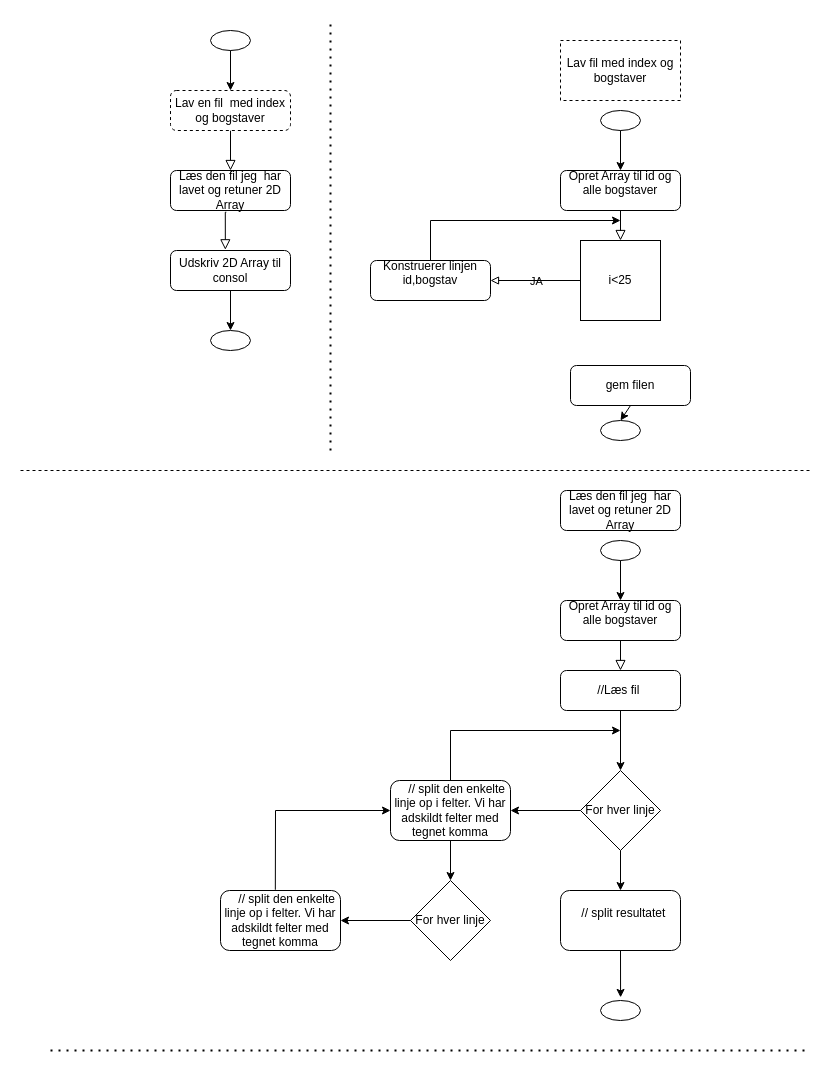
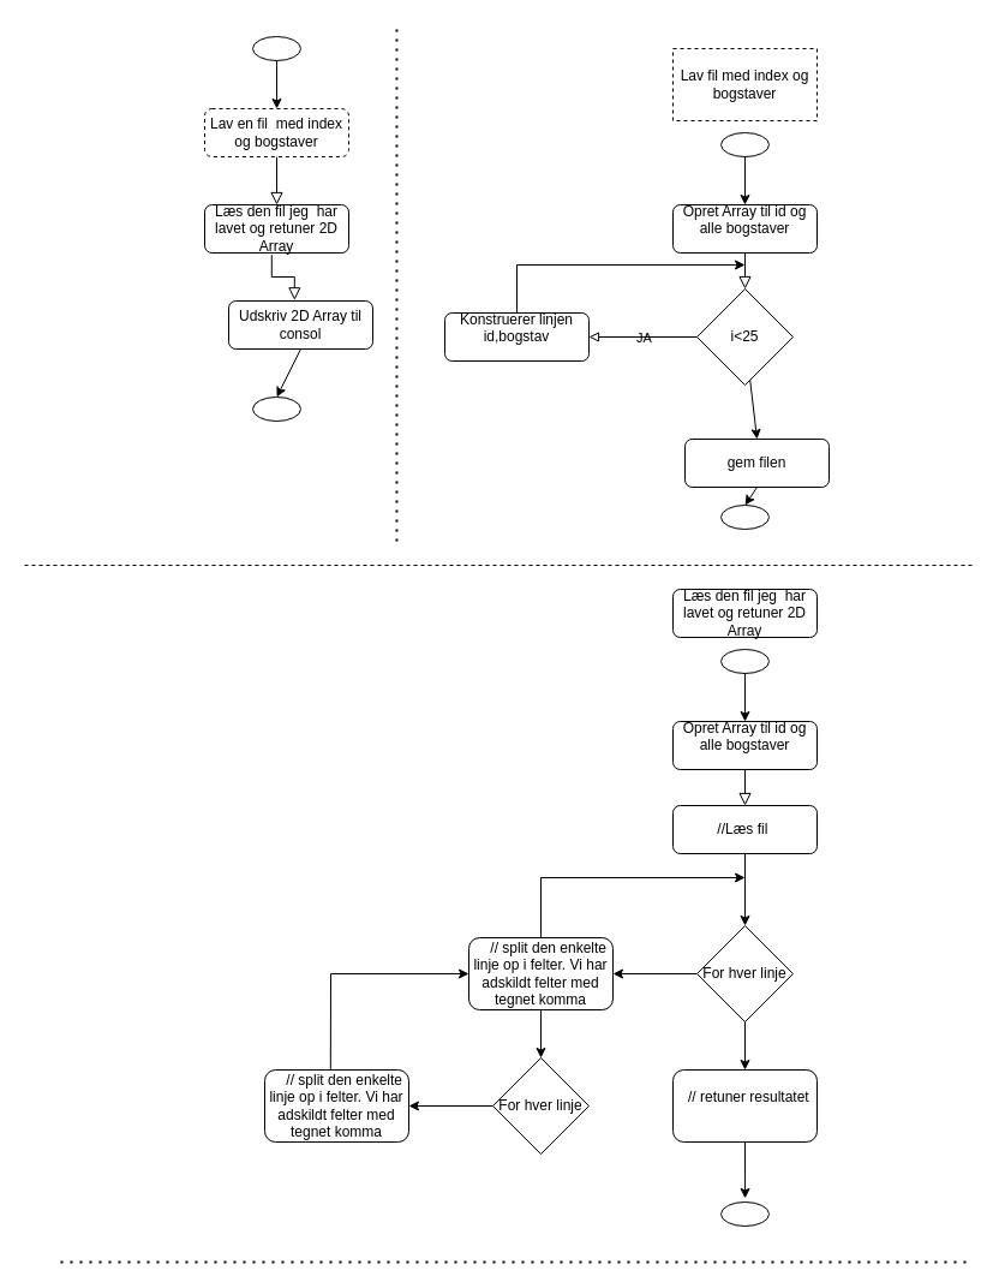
  <mxCell id="0" />
  <mxCell id="1" parent="0" />
  <mxCell id="2" value="" style="rounded=0;html=1;jettySize=auto;orthogonalLoop=1;fontSize=11;endArrow=block;endFill=0;endSize=8;strokeWidth=1;shadow=0;labelBackgroundColor=none;edgeStyle=orthogonalEdgeStyle;entryX=0.5;entryY=0;entryDx=0;entryDy=0;" parent="1" source="3" target="4" edge="1"><mxGeometry relative="1" as="geometry"><mxPoint x="230" y="180" as="targetPoint" /></mxGeometry></mxCell>
  <mxCell id="3" value="Lav en fil&amp;nbsp; med index og bogstaver" style="rounded=1;whiteSpace=wrap;html=1;fontSize=12;glass=0;strokeWidth=1;shadow=0;dashed=1;" parent="1" vertex="1"><mxGeometry x="170" y="90" width="120" height="40" as="geometry" /></mxCell>
  <mxCell id="4" value="Læs den fil jeg&amp;nbsp; har lavet og retuner 2D Array" style="rounded=1;whiteSpace=wrap;html=1;fontSize=12;glass=0;strokeWidth=1;shadow=0;" vertex="1" parent="1"><mxGeometry x="170" y="170" width="120" height="40" as="geometry" /></mxCell>
- <mxCell id="5" value="Udskriv 2D Array til consol" style="rounded=1;whiteSpace=wrap;html=1;fontSize=12;glass=0;strokeWidth=1;shadow=0;" vertex="1" parent="1"><mxGeometry x="170" y="250" width="120" height="40" as="geometry" /></mxCell>
+ <mxCell id="5" value="Udskriv 2D Array til consol" style="rounded=1;whiteSpace=wrap;html=1;fontSize=12;glass=0;strokeWidth=1;shadow=0;" vertex="1" parent="1"><mxGeometry x="190" y="250" width="120" height="40" as="geometry" /></mxCell>
  <mxCell id="6" value="" style="rounded=0;html=1;jettySize=auto;orthogonalLoop=1;fontSize=11;endArrow=block;endFill=0;endSize=8;strokeWidth=1;shadow=0;labelBackgroundColor=none;edgeStyle=orthogonalEdgeStyle;entryX=0.457;entryY=-0.018;entryDx=0;entryDy=0;exitX=0.465;exitY=1.042;exitDx=0;exitDy=0;exitPerimeter=0;entryPerimeter=0;" edge="1" parent="1" source="4" target="5"><mxGeometry relative="1" as="geometry"><mxPoint x="310" y="330" as="sourcePoint" /><mxPoint x="310" y="390" as="targetPoint" /></mxGeometry></mxCell>
  <mxCell id="7" value="" style="ellipse;whiteSpace=wrap;html=1;" vertex="1" parent="1"><mxGeometry x="210" y="30" width="40" height="20" as="geometry" /></mxCell>
  <mxCell id="8" value="" style="ellipse;whiteSpace=wrap;html=1;" vertex="1" parent="1"><mxGeometry x="210" y="330" width="40" height="20" as="geometry" /></mxCell>
  <mxCell id="9" value="" style="endArrow=classic;html=1;rounded=0;exitX=0.5;exitY=1;exitDx=0;exitDy=0;" edge="1" parent="1" source="7" target="3"><mxGeometry width="50" height="50" relative="1" as="geometry"><mxPoint x="380" y="260" as="sourcePoint" /><mxPoint x="430" y="210" as="targetPoint" /></mxGeometry></mxCell>
  <mxCell id="10" value="" style="endArrow=classic;html=1;rounded=0;exitX=0.5;exitY=1;exitDx=0;exitDy=0;entryX=0.5;entryY=0;entryDx=0;entryDy=0;" edge="1" parent="1" source="5" target="8"><mxGeometry width="50" height="50" relative="1" as="geometry"><mxPoint x="380" y="260" as="sourcePoint" /><mxPoint x="430" y="210" as="targetPoint" /></mxGeometry></mxCell>
  <mxCell id="11" value="" style="rounded=0;html=1;jettySize=auto;orthogonalLoop=1;fontSize=11;endArrow=block;endFill=0;endSize=8;strokeWidth=1;shadow=0;labelBackgroundColor=none;edgeStyle=orthogonalEdgeStyle;" edge="1" parent="1" source="12" target="19"><mxGeometry relative="1" as="geometry"><mxPoint x="620" y="250" as="targetPoint" /></mxGeometry></mxCell>
  <mxCell id="12" value="&lt;div&gt;Opret Array til id og alle bogstaver&lt;/div&gt;&lt;div&gt;&lt;br&gt;&lt;/div&gt;" style="rounded=1;whiteSpace=wrap;html=1;fontSize=12;glass=0;strokeWidth=1;shadow=0;" vertex="1" parent="1"><mxGeometry x="560" y="170" width="120" height="40" as="geometry" /></mxCell>
  <mxCell id="13" value="&lt;div&gt;Konstruerer linjen id,bogstav&lt;/div&gt;&lt;div&gt;&lt;br&gt;&lt;/div&gt;" style="rounded=1;whiteSpace=wrap;html=1;fontSize=12;glass=0;strokeWidth=1;shadow=0;" vertex="1" parent="1"><mxGeometry x="370" y="260" width="120" height="40" as="geometry" /></mxCell>
  <mxCell id="14" value="JA" style="rounded=0;html=1;jettySize=auto;orthogonalLoop=1;fontSize=11;endArrow=block;endFill=0;strokeWidth=1;shadow=0;labelBackgroundColor=none;edgeStyle=orthogonalEdgeStyle;exitX=0;exitY=0.5;exitDx=0;exitDy=0;" edge="1" parent="1" source="19"><mxGeometry relative="1" as="geometry"><mxPoint x="570" y="340" as="sourcePoint" /><mxPoint x="490" y="280" as="targetPoint" /></mxGeometry></mxCell>
  <mxCell id="15" value="" style="ellipse;whiteSpace=wrap;html=1;" vertex="1" parent="1"><mxGeometry x="600" y="110" width="40" height="20" as="geometry" /></mxCell>
  <mxCell id="16" value="" style="ellipse;whiteSpace=wrap;html=1;" vertex="1" parent="1"><mxGeometry x="600" y="420" width="40" height="20" as="geometry" /></mxCell>
  <mxCell id="17" value="" style="endArrow=classic;html=1;rounded=0;exitX=0.5;exitY=1;exitDx=0;exitDy=0;" edge="1" parent="1" source="15" target="12"><mxGeometry width="50" height="50" relative="1" as="geometry"><mxPoint x="770" y="340" as="sourcePoint" /><mxPoint x="820" y="290" as="targetPoint" /></mxGeometry></mxCell>
  <mxCell id="18" value="Lav fil med index og bogstaver" style="rounded=0;whiteSpace=wrap;html=1;dashed=1;" vertex="1" parent="1"><mxGeometry x="560" y="40" width="120" height="60" as="geometry" /></mxCell>
- <mxCell id="19" value="i&amp;lt;25" style="whiteSpace=wrap;html=1;rounded=0;" vertex="1" parent="1"><mxGeometry x="580" y="240" width="80" height="80" as="geometry" /></mxCell>
+ <mxCell id="19" value="i&amp;lt;25" style="rhombus;whiteSpace=wrap;html=1;" vertex="1" parent="1"><mxGeometry x="580" y="240" width="80" height="80" as="geometry" /></mxCell>
  <mxCell id="20" value="&lt;div&gt;&lt;div&gt;gem filen&lt;/div&gt;&lt;/div&gt;" style="rounded=1;whiteSpace=wrap;html=1;fontSize=12;glass=0;strokeWidth=1;shadow=0;" vertex="1" parent="1"><mxGeometry x="570" y="365" width="120" height="40" as="geometry" /></mxCell>
  <mxCell id="21" value="" style="endArrow=classic;html=1;rounded=0;exitX=0.5;exitY=0;exitDx=0;exitDy=0;" edge="1" parent="1" source="13"><mxGeometry width="50" height="50" relative="1" as="geometry"><mxPoint x="380" y="310" as="sourcePoint" /><mxPoint x="620" y="220" as="targetPoint" /><Array as="points"><mxPoint x="430" y="220" /></Array></mxGeometry></mxCell>
+ <mxCell id="22" value="" style="endArrow=classic;html=1;rounded=0;entryX=0.5;entryY=0;entryDx=0;entryDy=0;" edge="1" parent="1" source="19" target="20"><mxGeometry width="50" height="50" relative="1" as="geometry"><mxPoint x="380" y="310" as="sourcePoint" /><mxPoint x="430" y="260" as="targetPoint" /></mxGeometry></mxCell>
  <mxCell id="23" value="" style="endArrow=classic;html=1;rounded=0;entryX=0.5;entryY=0;entryDx=0;entryDy=0;exitX=0.5;exitY=1;exitDx=0;exitDy=0;" edge="1" parent="1" source="20" target="16"><mxGeometry width="50" height="50" relative="1" as="geometry"><mxPoint x="450" y="425" as="sourcePoint" /><mxPoint x="500" y="375" as="targetPoint" /></mxGeometry></mxCell>
  <mxCell id="24" value="Læs den fil jeg&amp;nbsp; har lavet og retuner 2D Array" style="rounded=1;whiteSpace=wrap;html=1;fontSize=12;glass=0;strokeWidth=1;shadow=0;" vertex="1" parent="1"><mxGeometry x="560" y="490" width="120" height="40" as="geometry" /></mxCell>
  <mxCell id="25" value="" style="rounded=0;html=1;jettySize=auto;orthogonalLoop=1;fontSize=11;endArrow=block;endFill=0;endSize=8;strokeWidth=1;shadow=0;labelBackgroundColor=none;edgeStyle=orthogonalEdgeStyle;" edge="1" parent="1" source="26"><mxGeometry relative="1" as="geometry"><mxPoint x="620" y="670" as="targetPoint" /></mxGeometry></mxCell>
  <mxCell id="26" value="&lt;div&gt;Opret Array til id og alle bogstaver&lt;/div&gt;&lt;div&gt;&lt;br&gt;&lt;/div&gt;" style="rounded=1;whiteSpace=wrap;html=1;fontSize=12;glass=0;strokeWidth=1;shadow=0;" vertex="1" parent="1"><mxGeometry x="560" y="600" width="120" height="40" as="geometry" /></mxCell>
  <mxCell id="27" value="" style="ellipse;whiteSpace=wrap;html=1;" vertex="1" parent="1"><mxGeometry x="600" y="540" width="40" height="20" as="geometry" /></mxCell>
  <mxCell id="28" value="" style="endArrow=classic;html=1;rounded=0;exitX=0.5;exitY=1;exitDx=0;exitDy=0;" edge="1" parent="1" source="27" target="26"><mxGeometry width="50" height="50" relative="1" as="geometry"><mxPoint x="770" y="770" as="sourcePoint" /><mxPoint x="820" y="720" as="targetPoint" /></mxGeometry></mxCell>
  <mxCell id="29" value="&lt;div&gt;&lt;div&gt;//Læs fil&amp;nbsp;&lt;/div&gt;&lt;/div&gt;" style="rounded=1;whiteSpace=wrap;html=1;fontSize=12;glass=0;strokeWidth=1;shadow=0;" vertex="1" parent="1"><mxGeometry x="560" y="670" width="120" height="40" as="geometry" /></mxCell>
  <mxCell id="30" value="For hver linje" style="rhombus;whiteSpace=wrap;html=1;" vertex="1" parent="1"><mxGeometry x="580" y="770" width="80" height="80" as="geometry" /></mxCell>
  <mxCell id="31" value="&lt;div&gt;&amp;nbsp; &amp;nbsp; // split den enkelte linje op i felter. Vi har adskildt felter med tegnet komma&lt;/div&gt;" style="rounded=1;whiteSpace=wrap;html=1;" vertex="1" parent="1"><mxGeometry x="390" y="780" width="120" height="60" as="geometry" /></mxCell>
  <mxCell id="32" value="" style="endArrow=classic;html=1;rounded=0;entryX=0.5;entryY=0;entryDx=0;entryDy=0;exitX=0.5;exitY=1;exitDx=0;exitDy=0;" edge="1" parent="1" source="29" target="30"><mxGeometry width="50" height="50" relative="1" as="geometry"><mxPoint x="380" y="840" as="sourcePoint" /><mxPoint x="430" y="790" as="targetPoint" /></mxGeometry></mxCell>
  <mxCell id="33" value="" style="endArrow=classic;html=1;rounded=0;exitX=0.5;exitY=1;exitDx=0;exitDy=0;" edge="1" parent="1" source="30"><mxGeometry width="50" height="50" relative="1" as="geometry"><mxPoint x="380" y="840" as="sourcePoint" /><mxPoint x="620" y="890" as="targetPoint" /></mxGeometry></mxCell>
  <mxCell id="34" value="" style="endArrow=classic;html=1;rounded=0;exitX=0;exitY=0.5;exitDx=0;exitDy=0;entryX=1;entryY=0.5;entryDx=0;entryDy=0;" edge="1" parent="1" source="30" target="31"><mxGeometry width="50" height="50" relative="1" as="geometry"><mxPoint x="680" y="790" as="sourcePoint" /><mxPoint x="730" y="740" as="targetPoint" /></mxGeometry></mxCell>
  <mxCell id="35" value="For hver linje" style="rhombus;whiteSpace=wrap;html=1;" vertex="1" parent="1"><mxGeometry x="410" y="880" width="80" height="80" as="geometry" /></mxCell>
  <mxCell id="36" value="&lt;div&gt;&amp;nbsp; &amp;nbsp; // split den enkelte linje op i felter. Vi har adskildt felter med tegnet komma&lt;/div&gt;" style="rounded=1;whiteSpace=wrap;html=1;" vertex="1" parent="1"><mxGeometry x="220" y="890" width="120" height="60" as="geometry" /></mxCell>
  <mxCell id="37" value="" style="endArrow=classic;html=1;rounded=0;exitX=0;exitY=0.5;exitDx=0;exitDy=0;entryX=1;entryY=0.5;entryDx=0;entryDy=0;" edge="1" parent="1" source="35" target="36"><mxGeometry width="50" height="50" relative="1" as="geometry"><mxPoint x="510" y="900" as="sourcePoint" /><mxPoint x="560" y="850" as="targetPoint" /></mxGeometry></mxCell>
  <mxCell id="38" value="" style="endArrow=classic;html=1;rounded=0;exitX=0.5;exitY=1;exitDx=0;exitDy=0;" edge="1" parent="1" source="31" target="35"><mxGeometry width="50" height="50" relative="1" as="geometry"><mxPoint x="680" y="880" as="sourcePoint" /><mxPoint x="730" y="830" as="targetPoint" /></mxGeometry></mxCell>
  <mxCell id="39" value="" style="endArrow=classic;html=1;rounded=0;exitX=0.457;exitY=-0.012;exitDx=0;exitDy=0;exitPerimeter=0;entryX=0;entryY=0.5;entryDx=0;entryDy=0;" edge="1" parent="1" source="36" target="31"><mxGeometry width="50" height="50" relative="1" as="geometry"><mxPoint x="680" y="880" as="sourcePoint" /><mxPoint x="730" y="830" as="targetPoint" /><Array as="points"><mxPoint x="275" y="810" /></Array></mxGeometry></mxCell>
  <mxCell id="40" value="" style="endArrow=classic;html=1;rounded=0;exitX=0.5;exitY=0;exitDx=0;exitDy=0;" edge="1" parent="1" source="31"><mxGeometry width="50" height="50" relative="1" as="geometry"><mxPoint x="680" y="880" as="sourcePoint" /><mxPoint x="620" y="730" as="targetPoint" /><Array as="points"><mxPoint x="450" y="730" /></Array></mxGeometry></mxCell>
- <mxCell id="41" value="&lt;div&gt;&amp;nbsp; // split resultatet&lt;/div&gt;&lt;div&gt;&lt;br&gt;&lt;/div&gt;" style="rounded=1;whiteSpace=wrap;html=1;" vertex="1" parent="1"><mxGeometry x="560" y="890" width="120" height="60" as="geometry" /></mxCell>
+ <mxCell id="41" value="&lt;div&gt;&amp;nbsp; // retuner resultatet&lt;/div&gt;&lt;div&gt;&lt;br&gt;&lt;/div&gt;" style="rounded=1;whiteSpace=wrap;html=1;" vertex="1" parent="1"><mxGeometry x="560" y="890" width="120" height="60" as="geometry" /></mxCell>
  <mxCell id="42" value="" style="ellipse;whiteSpace=wrap;html=1;" vertex="1" parent="1"><mxGeometry x="600" y="1000" width="40" height="20" as="geometry" /></mxCell>
  <mxCell id="43" value="" style="endArrow=classic;html=1;rounded=0;exitX=0.5;exitY=1;exitDx=0;exitDy=0;entryX=0.502;entryY=-0.155;entryDx=0;entryDy=0;entryPerimeter=0;" edge="1" parent="1" source="41" target="42"><mxGeometry width="50" height="50" relative="1" as="geometry"><mxPoint x="680" y="970" as="sourcePoint" /><mxPoint x="730" y="920" as="targetPoint" /></mxGeometry></mxCell>
  <mxCell id="44" value="" style="endArrow=none;dashed=1;html=1;rounded=0;" edge="1" parent="1"><mxGeometry width="50" height="50" relative="1" as="geometry"><mxPoint x="20" y="470" as="sourcePoint" /><mxPoint x="810" y="470" as="targetPoint" /></mxGeometry></mxCell>
  <mxCell id="45" value="" style="endArrow=none;dashed=1;html=1;dashPattern=1 3;strokeWidth=2;rounded=0;" edge="1" parent="1"><mxGeometry width="50" height="50" relative="1" as="geometry"><mxPoint x="330" y="450" as="sourcePoint" /><mxPoint x="330" y="20" as="targetPoint" /></mxGeometry></mxCell>
  <mxCell id="46" value="" style="endArrow=none;dashed=1;html=1;dashPattern=1 3;strokeWidth=2;rounded=0;" edge="1" parent="1"><mxGeometry width="50" height="50" relative="1" as="geometry"><mxPoint x="50" y="1050" as="sourcePoint" /><mxPoint x="810" y="1050" as="targetPoint" /></mxGeometry></mxCell>
